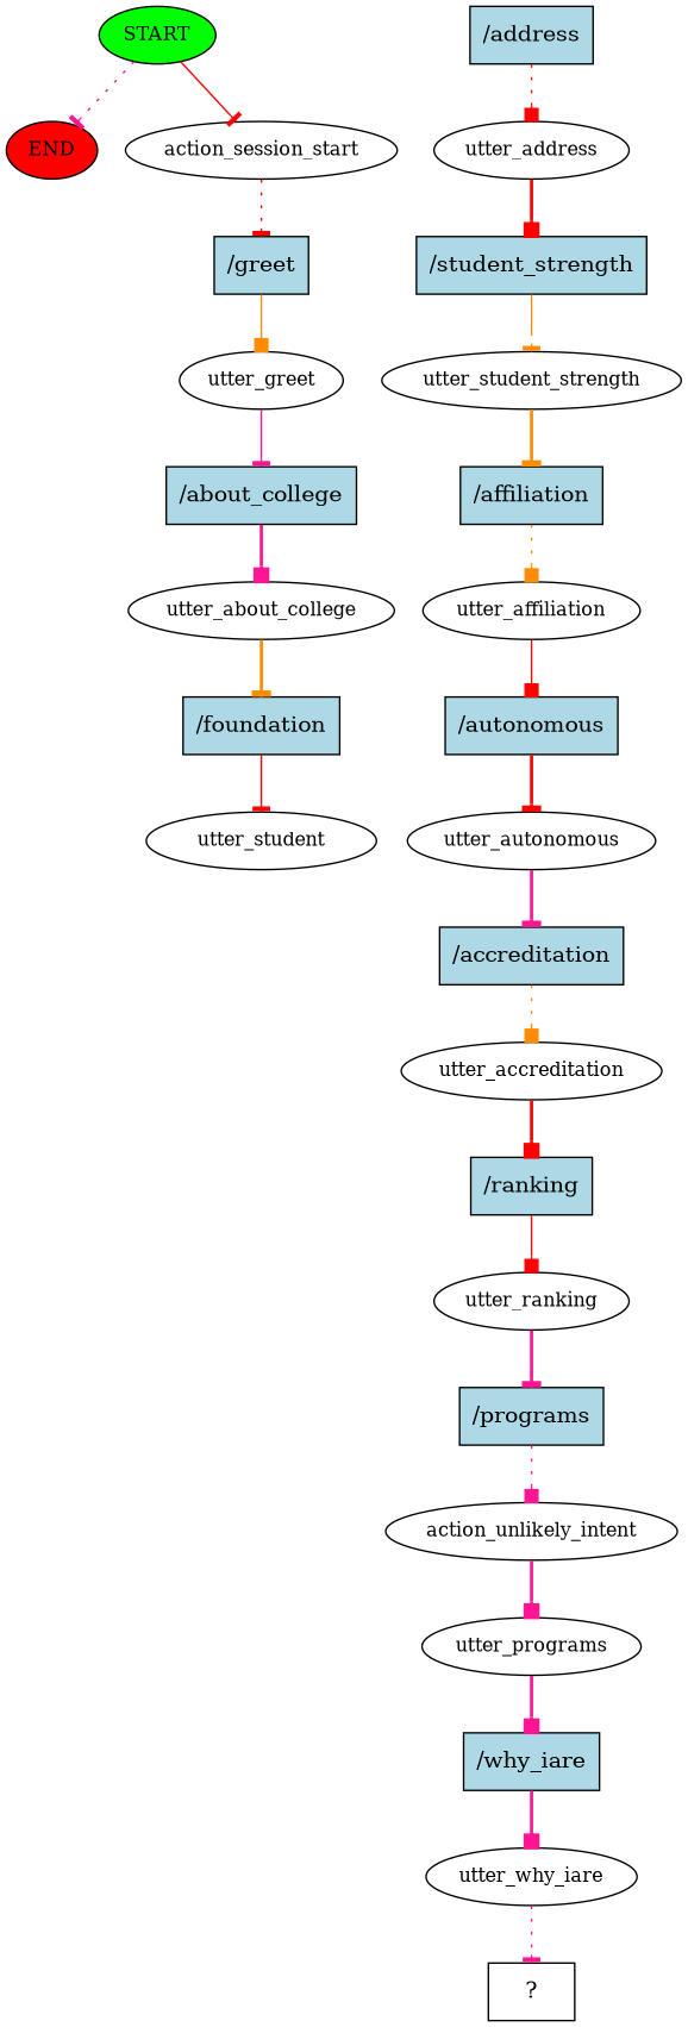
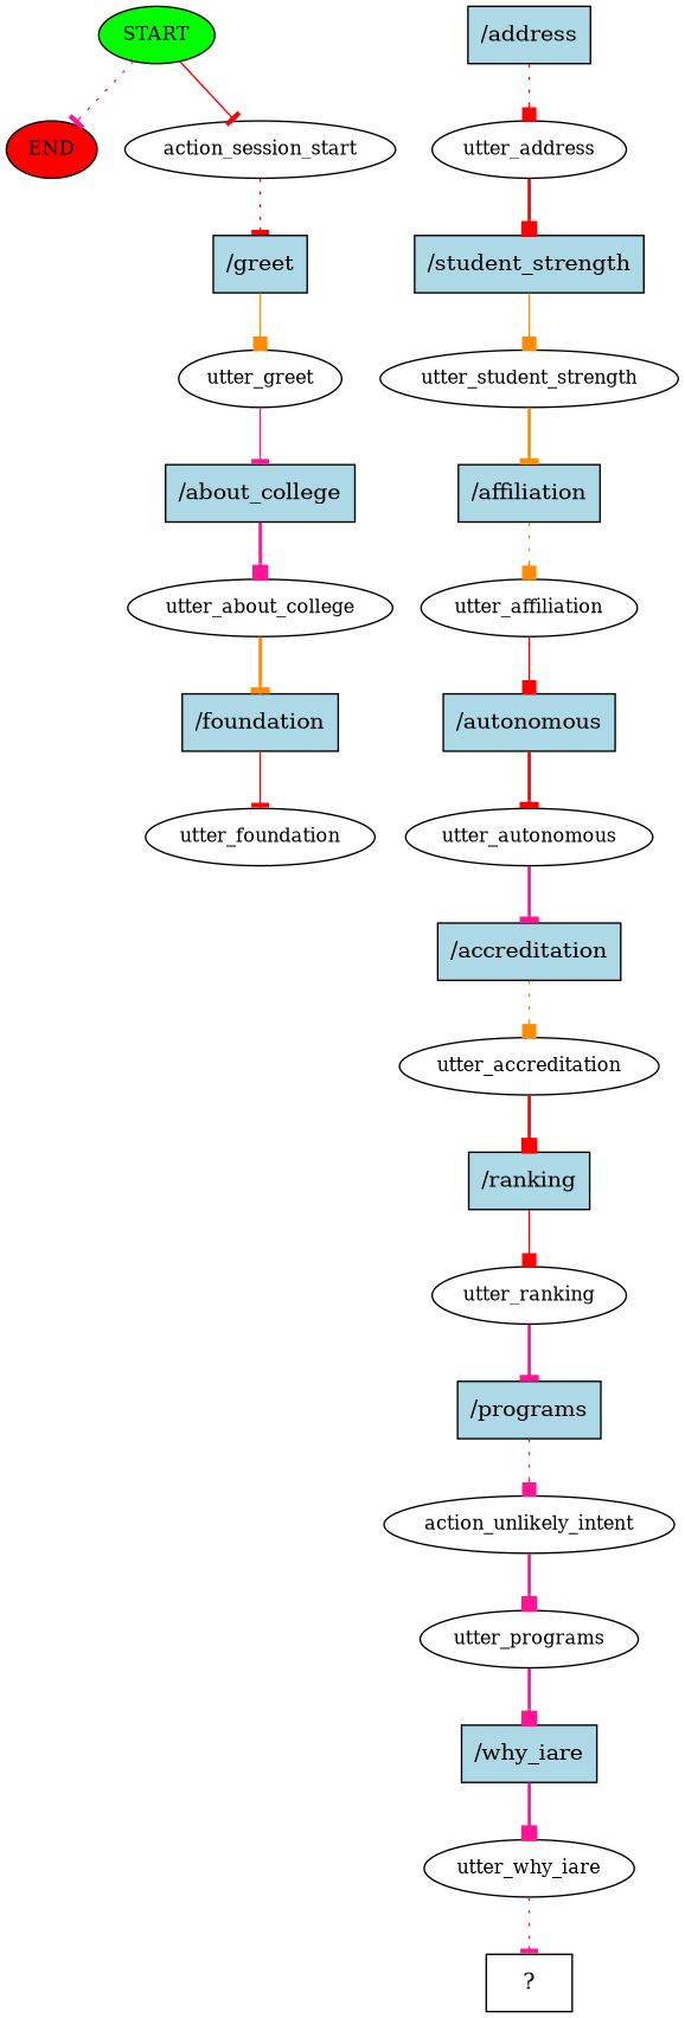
  digraph {
    node [fontsize=12]
    edge [arrowhead=box color=deeppink style=bold]
    n1 [fillcolor=green label=START style=filled]
    n2 [fillcolor=red label=END style=filled]
    n3 [label=action_session_start]
    n4 [fillcolor=lightblue label="/greet" shape=rect style=filled fontsize=""]
    n5 [label=utter_greet]
    n6 [fillcolor=lightblue label="/about_college" shape=rect style=filled fontsize=""]
    n7 [label=utter_about_college]
    n8 [fillcolor=lightblue label="/foundation" shape=rect style=filled fontsize=""]
-   n9 [label=utter_student]
+   n9 [label=utter_foundation]
    n10 [fillcolor=lightblue label="/address" shape=rect style=filled fontsize=""]
    n11 [label=utter_address]
    n12 [fillcolor=lightblue label="/student_strength" shape=rect style=filled fontsize=""]
    n13 [label=utter_student_strength]
    n14 [fillcolor=lightblue label="/affiliation" shape=rect style=filled fontsize=""]
    n15 [label=utter_affiliation]
    n16 [fillcolor=lightblue label="/autonomous" shape=rect style=filled fontsize=""]
    n17 [label=utter_autonomous]
    n18 [fillcolor=lightblue label="/accreditation" shape=rect style=filled fontsize=""]
    n19 [label=utter_accreditation]
    n20 [fillcolor=lightblue label="/ranking" shape=rect style=filled fontsize=""]
    n21 [label=utter_ranking]
    n22 [fillcolor=lightblue label="/programs" shape=rect style=filled fontsize=""]
    n23 [label=action_unlikely_intent]
    n24 [label=utter_programs]
    n25 [fillcolor=lightblue label="/why_iare" shape=rect style=filled fontsize=""]
    n26 [label=utter_why_iare]
    n27 [label="  ?  " shape=rect fontsize=""]
    n1 -> n2 [arrowhead=tee style=dotted]
    n1 -> n3 [arrowhead=tee color=red style=solid]
    n3 -> n4 [arrowhead=tee color=red style=dotted]
    n4 -> n5 [color=darkorange style=solid]
    n5 -> n6 [arrowhead=tee style=solid]
    n6 -> n7
    n7 -> n8 [arrowhead=tee color=darkorange]
    n8 -> n9 [arrowhead=tee color=red style=solid]
    n10 -> n11 [color=red style=dotted]
    n11 -> n12 [color=red]
-   n12 -> n13 [arrowhead=tee color=darkorange style=solid]
+   n12 -> n13 [color=darkorange style=solid]
    n13 -> n14 [arrowhead=tee color=darkorange]
    n14 -> n15 [color=darkorange style=dotted]
    n15 -> n16 [color=red style=solid]
    n16 -> n17 [arrowhead=tee color=red]
    n17 -> n18 [arrowhead=tee]
    n18 -> n19 [color=darkorange style=dotted]
    n19 -> n20 [color=red]
    n20 -> n21 [color=red style=solid]
    n21 -> n22 [arrowhead=tee]
    n22 -> n23 [style=dotted]
    n23 -> n24
    n24 -> n25
    n25 -> n26
    n26 -> n27 [arrowhead=tee style=dotted]
  }
